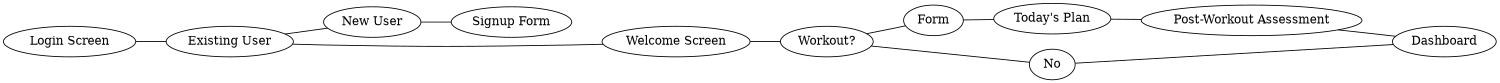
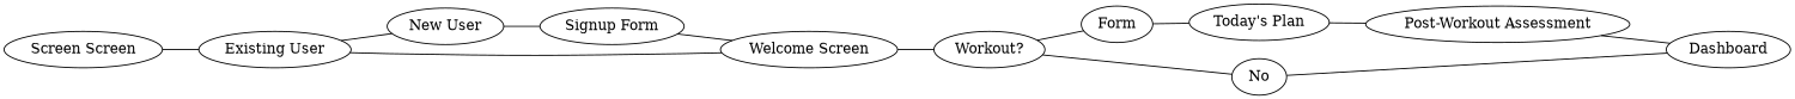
  graph {
    rankdir=LR
-   n1 [label="Login Screen"]
+   n1 [label="Screen Screen"]
    n2 [label="Existing User"]
    n3 [label="New User"]
    n4 [label="Welcome Screen"]
    n5 [label="Signup Form"]
    n6 [label="Workout?"]
    n7 [label=Form]
    n8 [label=No]
    n9 [label="Today's Plan"]
    n10 [label=Dashboard]
    n11 [label="Post-Workout Assessment"]
    n1 -- n2
    n2 -- n3
    n2 -- n4
    n3 -- n5
    n4 -- n6
+   n5 -- n4
    n6 -- n7
    n6 -- n8
    n7 -- n9
    n8 -- n10
    n9 -- n11
    n11 -- n10
  }
